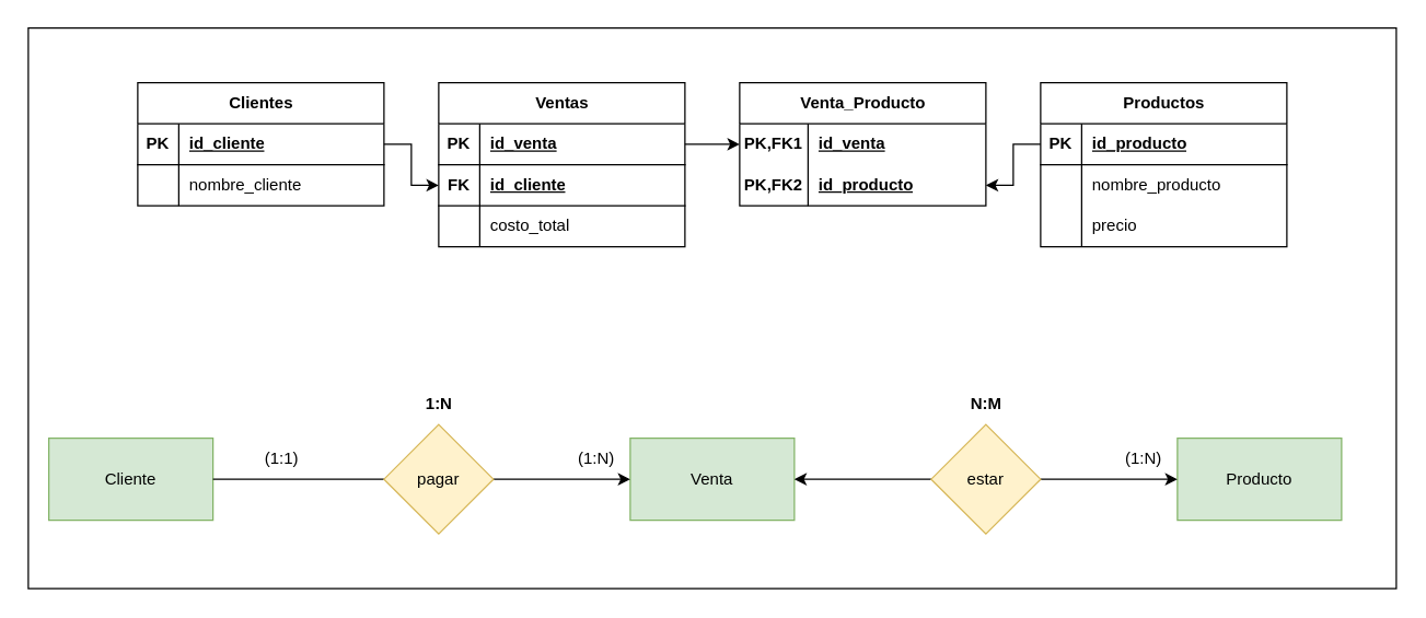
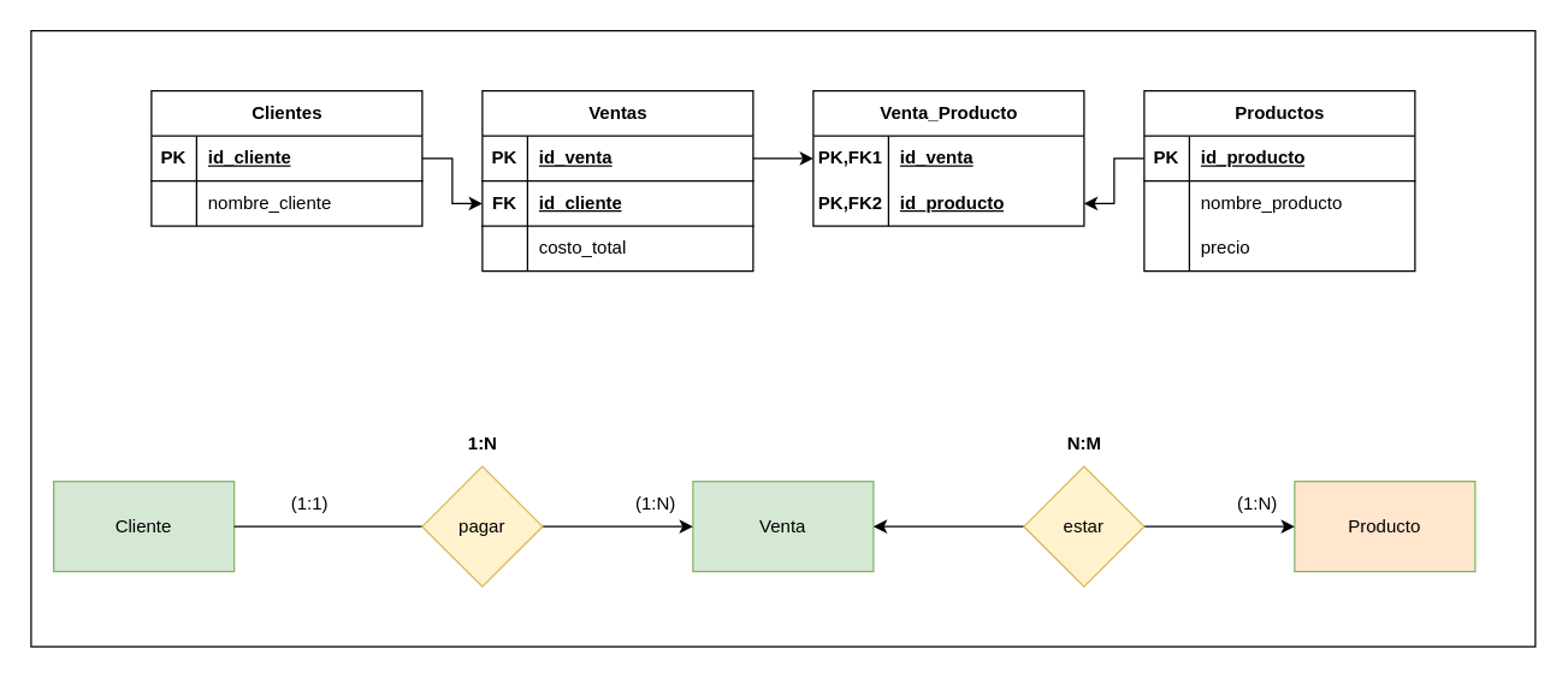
  <mxCell id="0" />
  <mxCell id="1" parent="0" />
  <mxCell id="2" value="" style="group" parent="1" vertex="1" connectable="0"><mxGeometry width="1000" height="410" as="geometry" x="20" y="20" /></mxCell>
  <mxCell id="3" value="" style="rounded=0;whiteSpace=wrap;html=1;" parent="2" vertex="1"><mxGeometry width="1000" height="410" as="geometry" /></mxCell>
  <mxCell id="4" value="Clientes" style="shape=table;startSize=30;container=1;collapsible=1;childLayout=tableLayout;fixedRows=1;rowLines=0;fontStyle=1;align=center;resizeLast=1;html=1;" parent="2" vertex="1"><mxGeometry x="80" y="40" width="180" height="90" as="geometry" /></mxCell>
  <mxCell id="5" value="" style="shape=tableRow;horizontal=0;startSize=0;swimlaneHead=0;swimlaneBody=0;fillColor=none;collapsible=0;dropTarget=0;points=[[0,0.5],[1,0.5]];portConstraint=eastwest;top=0;left=0;right=0;bottom=1;" parent="4" vertex="1"><mxGeometry y="30" width="180" height="30" as="geometry" /></mxCell>
  <mxCell id="6" value="PK" style="shape=partialRectangle;connectable=0;fillColor=none;top=0;left=0;bottom=0;right=0;fontStyle=1;overflow=hidden;whiteSpace=wrap;html=1;" parent="5" vertex="1"><mxGeometry width="30" height="30" as="geometry"><mxRectangle width="30" height="30" as="alternateBounds" /></mxGeometry></mxCell>
  <mxCell id="7" value="id_cliente" style="shape=partialRectangle;connectable=0;fillColor=none;top=0;left=0;bottom=0;right=0;align=left;spacingLeft=6;fontStyle=5;overflow=hidden;whiteSpace=wrap;html=1;" parent="5" vertex="1"><mxGeometry x="30" width="150" height="30" as="geometry"><mxRectangle width="150" height="30" as="alternateBounds" /></mxGeometry></mxCell>
  <mxCell id="8" value="" style="shape=tableRow;horizontal=0;startSize=0;swimlaneHead=0;swimlaneBody=0;fillColor=none;collapsible=0;dropTarget=0;points=[[0,0.5],[1,0.5]];portConstraint=eastwest;top=0;left=0;right=0;bottom=0;" parent="4" vertex="1"><mxGeometry y="60" width="180" height="30" as="geometry" /></mxCell>
  <mxCell id="9" value="" style="shape=partialRectangle;connectable=0;fillColor=none;top=0;left=0;bottom=0;right=0;editable=1;overflow=hidden;whiteSpace=wrap;html=1;" parent="8" vertex="1"><mxGeometry width="30" height="30" as="geometry"><mxRectangle width="30" height="30" as="alternateBounds" /></mxGeometry></mxCell>
  <mxCell id="10" value="nombre_cliente" style="shape=partialRectangle;connectable=0;fillColor=none;top=0;left=0;bottom=0;right=0;align=left;spacingLeft=6;overflow=hidden;whiteSpace=wrap;html=1;" parent="8" vertex="1"><mxGeometry x="30" width="150" height="30" as="geometry"><mxRectangle width="150" height="30" as="alternateBounds" /></mxGeometry></mxCell>
  <mxCell id="11" value="Ventas" style="shape=table;startSize=30;container=1;collapsible=1;childLayout=tableLayout;fixedRows=1;rowLines=0;fontStyle=1;align=center;resizeLast=1;html=1;" parent="2" vertex="1"><mxGeometry x="300" y="40" width="180" height="120" as="geometry" /></mxCell>
  <mxCell id="12" value="" style="shape=tableRow;horizontal=0;startSize=0;swimlaneHead=0;swimlaneBody=0;fillColor=none;collapsible=0;dropTarget=0;points=[[0,0.5],[1,0.5]];portConstraint=eastwest;top=0;left=0;right=0;bottom=1;" parent="11" vertex="1"><mxGeometry y="30" width="180" height="30" as="geometry" /></mxCell>
  <mxCell id="13" value="PK" style="shape=partialRectangle;connectable=0;fillColor=none;top=0;left=0;bottom=0;right=0;fontStyle=1;overflow=hidden;whiteSpace=wrap;html=1;" parent="12" vertex="1"><mxGeometry width="30" height="30" as="geometry"><mxRectangle width="30" height="30" as="alternateBounds" /></mxGeometry></mxCell>
  <mxCell id="14" value="id_venta" style="shape=partialRectangle;connectable=0;fillColor=none;top=0;left=0;bottom=0;right=0;align=left;spacingLeft=6;fontStyle=5;overflow=hidden;whiteSpace=wrap;html=1;" parent="12" vertex="1"><mxGeometry x="30" width="150" height="30" as="geometry"><mxRectangle width="150" height="30" as="alternateBounds" /></mxGeometry></mxCell>
  <mxCell id="15" value="" style="shape=tableRow;horizontal=0;startSize=0;swimlaneHead=0;swimlaneBody=0;fillColor=none;collapsible=0;dropTarget=0;points=[[0,0.5],[1,0.5]];portConstraint=eastwest;top=0;left=0;right=0;bottom=1;" parent="11" vertex="1"><mxGeometry y="60" width="180" height="30" as="geometry" /></mxCell>
  <mxCell id="16" value="FK" style="shape=partialRectangle;connectable=0;fillColor=none;top=0;left=0;bottom=0;right=0;fontStyle=1;overflow=hidden;whiteSpace=wrap;html=1;" parent="15" vertex="1"><mxGeometry width="30" height="30" as="geometry"><mxRectangle width="30" height="30" as="alternateBounds" /></mxGeometry></mxCell>
  <mxCell id="17" value="id_cliente" style="shape=partialRectangle;connectable=0;fillColor=none;top=0;left=0;bottom=0;right=0;align=left;spacingLeft=6;fontStyle=5;overflow=hidden;whiteSpace=wrap;html=1;" parent="15" vertex="1"><mxGeometry x="30" width="150" height="30" as="geometry"><mxRectangle width="150" height="30" as="alternateBounds" /></mxGeometry></mxCell>
  <mxCell id="18" value="" style="shape=tableRow;horizontal=0;startSize=0;swimlaneHead=0;swimlaneBody=0;fillColor=none;collapsible=0;dropTarget=0;points=[[0,0.5],[1,0.5]];portConstraint=eastwest;top=0;left=0;right=0;bottom=0;" parent="11" vertex="1"><mxGeometry y="90" width="180" height="30" as="geometry" /></mxCell>
  <mxCell id="19" value="" style="shape=partialRectangle;connectable=0;fillColor=none;top=0;left=0;bottom=0;right=0;editable=1;overflow=hidden;whiteSpace=wrap;html=1;" parent="18" vertex="1"><mxGeometry width="30" height="30" as="geometry"><mxRectangle width="30" height="30" as="alternateBounds" /></mxGeometry></mxCell>
  <mxCell id="20" value="costo_total" style="shape=partialRectangle;connectable=0;fillColor=none;top=0;left=0;bottom=0;right=0;align=left;spacingLeft=6;overflow=hidden;whiteSpace=wrap;html=1;" parent="18" vertex="1"><mxGeometry x="30" width="150" height="30" as="geometry"><mxRectangle width="150" height="30" as="alternateBounds" /></mxGeometry></mxCell>
  <mxCell id="21" value="Venta_Producto" style="shape=table;startSize=30;container=1;collapsible=1;childLayout=tableLayout;fixedRows=1;rowLines=0;fontStyle=1;align=center;resizeLast=1;html=1;" parent="2" vertex="1"><mxGeometry x="520" y="40" width="180" height="90" as="geometry" /></mxCell>
  <mxCell id="22" value="" style="shape=tableRow;horizontal=0;startSize=0;swimlaneHead=0;swimlaneBody=0;fillColor=none;collapsible=0;dropTarget=0;points=[[0,0.5],[1,0.5]];portConstraint=eastwest;top=0;left=0;right=0;bottom=0;" parent="21" vertex="1"><mxGeometry y="30" width="180" height="30" as="geometry" /></mxCell>
  <mxCell id="23" value="PK,FK1" style="shape=partialRectangle;connectable=0;fillColor=none;top=0;left=0;bottom=0;right=0;fontStyle=1;overflow=hidden;whiteSpace=wrap;html=1;" parent="22" vertex="1"><mxGeometry width="50" height="30" as="geometry"><mxRectangle width="50" height="30" as="alternateBounds" /></mxGeometry></mxCell>
  <mxCell id="24" value="id_venta" style="shape=partialRectangle;connectable=0;fillColor=none;top=0;left=0;bottom=0;right=0;align=left;spacingLeft=6;fontStyle=5;overflow=hidden;whiteSpace=wrap;html=1;" parent="22" vertex="1"><mxGeometry x="50" width="130" height="30" as="geometry"><mxRectangle width="130" height="30" as="alternateBounds" /></mxGeometry></mxCell>
  <mxCell id="25" value="" style="shape=tableRow;horizontal=0;startSize=0;swimlaneHead=0;swimlaneBody=0;fillColor=none;collapsible=0;dropTarget=0;points=[[0,0.5],[1,0.5]];portConstraint=eastwest;top=0;left=0;right=0;bottom=0;" parent="21" vertex="1"><mxGeometry y="60" width="180" height="30" as="geometry" /></mxCell>
  <mxCell id="26" value="PK,FK2" style="shape=partialRectangle;connectable=0;fillColor=none;top=0;left=0;bottom=0;right=0;fontStyle=1;overflow=hidden;whiteSpace=wrap;html=1;" parent="25" vertex="1"><mxGeometry width="50" height="30" as="geometry"><mxRectangle width="50" height="30" as="alternateBounds" /></mxGeometry></mxCell>
  <mxCell id="27" value="id_producto" style="shape=partialRectangle;connectable=0;fillColor=none;top=0;left=0;bottom=0;right=0;align=left;spacingLeft=6;fontStyle=5;overflow=hidden;whiteSpace=wrap;html=1;" parent="25" vertex="1"><mxGeometry x="50" width="130" height="30" as="geometry"><mxRectangle width="130" height="30" as="alternateBounds" /></mxGeometry></mxCell>
  <mxCell id="28" value="Productos" style="shape=table;startSize=30;container=1;collapsible=1;childLayout=tableLayout;fixedRows=1;rowLines=0;fontStyle=1;align=center;resizeLast=1;html=1;" parent="2" vertex="1"><mxGeometry x="740" y="40" width="180" height="120" as="geometry" /></mxCell>
  <mxCell id="29" value="" style="shape=tableRow;horizontal=0;startSize=0;swimlaneHead=0;swimlaneBody=0;fillColor=none;collapsible=0;dropTarget=0;points=[[0,0.5],[1,0.5]];portConstraint=eastwest;top=0;left=0;right=0;bottom=1;" parent="28" vertex="1"><mxGeometry y="30" width="180" height="30" as="geometry" /></mxCell>
  <mxCell id="30" value="PK" style="shape=partialRectangle;connectable=0;fillColor=none;top=0;left=0;bottom=0;right=0;fontStyle=1;overflow=hidden;whiteSpace=wrap;html=1;" parent="29" vertex="1"><mxGeometry width="30" height="30" as="geometry"><mxRectangle width="30" height="30" as="alternateBounds" /></mxGeometry></mxCell>
  <mxCell id="31" value="id_producto" style="shape=partialRectangle;connectable=0;fillColor=none;top=0;left=0;bottom=0;right=0;align=left;spacingLeft=6;fontStyle=5;overflow=hidden;whiteSpace=wrap;html=1;" parent="29" vertex="1"><mxGeometry x="30" width="150" height="30" as="geometry"><mxRectangle width="150" height="30" as="alternateBounds" /></mxGeometry></mxCell>
  <mxCell id="32" value="" style="shape=tableRow;horizontal=0;startSize=0;swimlaneHead=0;swimlaneBody=0;fillColor=none;collapsible=0;dropTarget=0;points=[[0,0.5],[1,0.5]];portConstraint=eastwest;top=0;left=0;right=0;bottom=0;" parent="28" vertex="1"><mxGeometry y="60" width="180" height="30" as="geometry" /></mxCell>
  <mxCell id="33" value="" style="shape=partialRectangle;connectable=0;fillColor=none;top=0;left=0;bottom=0;right=0;editable=1;overflow=hidden;whiteSpace=wrap;html=1;" parent="32" vertex="1"><mxGeometry width="30" height="30" as="geometry"><mxRectangle width="30" height="30" as="alternateBounds" /></mxGeometry></mxCell>
  <mxCell id="34" value="nombre_producto" style="shape=partialRectangle;connectable=0;fillColor=none;top=0;left=0;bottom=0;right=0;align=left;spacingLeft=6;overflow=hidden;whiteSpace=wrap;html=1;" parent="32" vertex="1"><mxGeometry x="30" width="150" height="30" as="geometry"><mxRectangle width="150" height="30" as="alternateBounds" /></mxGeometry></mxCell>
  <mxCell id="35" value="" style="shape=tableRow;horizontal=0;startSize=0;swimlaneHead=0;swimlaneBody=0;fillColor=none;collapsible=0;dropTarget=0;points=[[0,0.5],[1,0.5]];portConstraint=eastwest;top=0;left=0;right=0;bottom=0;" parent="28" vertex="1"><mxGeometry y="90" width="180" height="30" as="geometry" /></mxCell>
  <mxCell id="36" value="" style="shape=partialRectangle;connectable=0;fillColor=none;top=0;left=0;bottom=0;right=0;editable=1;overflow=hidden;whiteSpace=wrap;html=1;" parent="35" vertex="1"><mxGeometry width="30" height="30" as="geometry"><mxRectangle width="30" height="30" as="alternateBounds" /></mxGeometry></mxCell>
  <mxCell id="37" value="precio" style="shape=partialRectangle;connectable=0;fillColor=none;top=0;left=0;bottom=0;right=0;align=left;spacingLeft=6;overflow=hidden;whiteSpace=wrap;html=1;" parent="35" vertex="1"><mxGeometry x="30" width="150" height="30" as="geometry"><mxRectangle width="150" height="30" as="alternateBounds" /></mxGeometry></mxCell>
  <mxCell id="38" style="edgeStyle=orthogonalEdgeStyle;rounded=0;orthogonalLoop=1;jettySize=auto;html=1;exitX=1;exitY=0.5;exitDx=0;exitDy=0;entryX=0;entryY=0.5;entryDx=0;entryDy=0;" parent="2" source="5" target="15" edge="1"><mxGeometry relative="1" as="geometry" /></mxCell>
  <mxCell id="39" style="edgeStyle=orthogonalEdgeStyle;rounded=0;orthogonalLoop=1;jettySize=auto;html=1;exitX=0;exitY=0.5;exitDx=0;exitDy=0;entryX=1;entryY=0.5;entryDx=0;entryDy=0;" parent="2" source="29" target="25" edge="1"><mxGeometry relative="1" as="geometry" /></mxCell>
  <mxCell id="40" style="edgeStyle=orthogonalEdgeStyle;rounded=0;orthogonalLoop=1;jettySize=auto;html=1;exitX=1;exitY=0.5;exitDx=0;exitDy=0;entryX=0;entryY=0.5;entryDx=0;entryDy=0;" parent="2" source="12" target="22" edge="1"><mxGeometry relative="1" as="geometry" /></mxCell>
  <mxCell id="41" value="Cliente" style="rounded=0;whiteSpace=wrap;html=1;fillColor=#d5e8d4;strokeColor=#82b366;" parent="2" vertex="1"><mxGeometry x="15" y="300" width="120" height="60" as="geometry" /></mxCell>
  <mxCell id="42" value="Venta" style="rounded=0;whiteSpace=wrap;html=1;fillColor=#d5e8d4;strokeColor=#82b366;" parent="2" vertex="1"><mxGeometry x="440" y="300" width="120" height="60" as="geometry" /></mxCell>
- <mxCell id="43" value="Producto" style="rounded=0;whiteSpace=wrap;html=1;fillColor=#d5e8d4;strokeColor=#82b366;" parent="2" vertex="1"><mxGeometry x="840" y="300" width="120" height="60" as="geometry" /></mxCell>
+ <mxCell id="43" value="Producto" style="rounded=0;whiteSpace=wrap;html=1;fillColor=#ffe6cc;strokeColor=#82b366;" parent="2" vertex="1"><mxGeometry x="840" y="300" width="120" height="60" as="geometry" /></mxCell>
  <mxCell id="44" style="edgeStyle=orthogonalEdgeStyle;rounded=0;orthogonalLoop=1;jettySize=auto;html=1;exitX=1;exitY=0.5;exitDx=0;exitDy=0;entryX=0;entryY=0.5;entryDx=0;entryDy=0;" parent="2" source="46" target="42" edge="1"><mxGeometry relative="1" as="geometry" /></mxCell>
  <mxCell id="45" style="edgeStyle=orthogonalEdgeStyle;rounded=0;orthogonalLoop=1;jettySize=auto;html=1;exitX=0;exitY=0.5;exitDx=0;exitDy=0;entryX=1;entryY=0.5;entryDx=0;entryDy=0;endArrow=none;startFill=0;" parent="2" source="46" target="41" edge="1"><mxGeometry relative="1" as="geometry" /></mxCell>
  <mxCell id="46" value="pagar" style="rhombus;whiteSpace=wrap;html=1;fillColor=#fff2cc;strokeColor=#d6b656;" parent="2" vertex="1"><mxGeometry x="260" y="290" width="80" height="80" as="geometry" /></mxCell>
  <mxCell id="47" style="edgeStyle=orthogonalEdgeStyle;rounded=0;orthogonalLoop=1;jettySize=auto;html=1;exitX=1;exitY=0.5;exitDx=0;exitDy=0;entryX=0;entryY=0.5;entryDx=0;entryDy=0;" parent="2" source="49" target="43" edge="1"><mxGeometry relative="1" as="geometry" /></mxCell>
  <mxCell id="48" style="edgeStyle=orthogonalEdgeStyle;rounded=0;orthogonalLoop=1;jettySize=auto;html=1;exitX=0;exitY=0.5;exitDx=0;exitDy=0;entryX=1;entryY=0.5;entryDx=0;entryDy=0;" parent="2" source="49" target="42" edge="1"><mxGeometry relative="1" as="geometry" /></mxCell>
  <mxCell id="49" value="estar" style="rhombus;whiteSpace=wrap;html=1;fillColor=#fff2cc;strokeColor=#d6b656;" parent="2" vertex="1"><mxGeometry x="660" y="290" width="80" height="80" as="geometry" /></mxCell>
  <mxCell id="50" value="(1:N)" style="text;html=1;align=center;verticalAlign=middle;resizable=0;points=[];autosize=1;strokeColor=none;fillColor=none;" parent="2" vertex="1"><mxGeometry x="390" y="300" width="50" height="30" as="geometry" /></mxCell>
  <mxCell id="51" value="(1:1)" style="text;html=1;align=center;verticalAlign=middle;resizable=0;points=[];autosize=1;strokeColor=none;fillColor=none;" parent="2" vertex="1"><mxGeometry x="160" y="300" width="50" height="30" as="geometry" /></mxCell>
  <mxCell id="52" value="1:N" style="text;html=1;align=center;verticalAlign=middle;resizable=0;points=[];autosize=1;strokeColor=none;fillColor=none;fontStyle=1" parent="2" vertex="1"><mxGeometry x="280" y="260" width="40" height="30" as="geometry" /></mxCell>
  <mxCell id="53" value="(1:N)" style="text;html=1;align=center;verticalAlign=middle;resizable=0;points=[];autosize=1;strokeColor=none;fillColor=none;" parent="2" vertex="1"><mxGeometry x="790" y="300" width="50" height="30" as="geometry" /></mxCell>
  <mxCell id="54" value="N:M" style="text;html=1;align=center;verticalAlign=middle;resizable=0;points=[];autosize=1;strokeColor=none;fillColor=none;fontStyle=1" parent="2" vertex="1"><mxGeometry x="675" y="260" width="50" height="30" as="geometry" /></mxCell>
